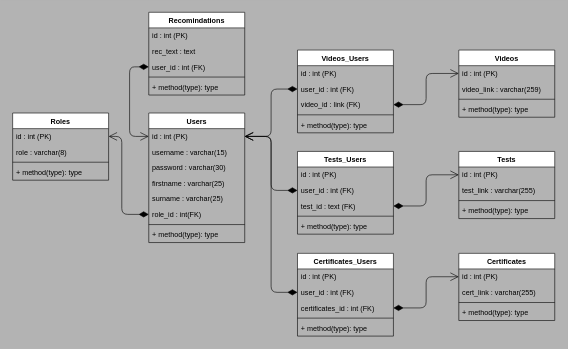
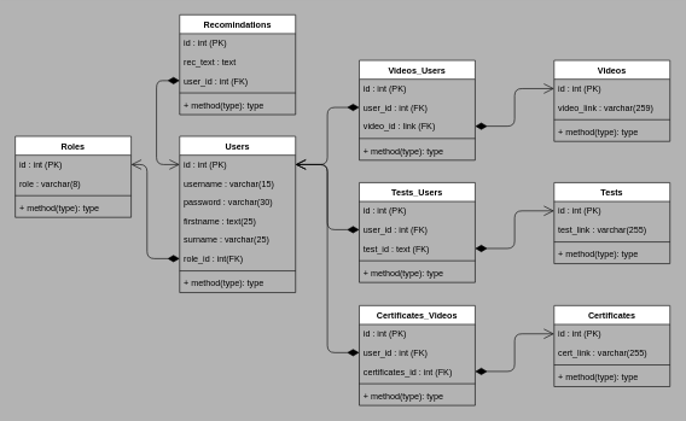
  <mxCell id="0" />
  <mxCell id="1" parent="0" />
  <mxCell id="2" value="Users" style="swimlane;fontStyle=1;align=center;verticalAlign=top;childLayout=stackLayout;horizontal=1;startSize=26;horizontalStack=0;resizeParent=1;resizeParentMax=0;resizeLast=0;collapsible=1;marginBottom=0;" parent="1" vertex="1"><mxGeometry x="247" y="188" width="160" height="216" as="geometry" /></mxCell>
  <mxCell id="3" value="id : int (PK)" style="text;strokeColor=none;fillColor=none;align=left;verticalAlign=top;spacingLeft=4;spacingRight=4;overflow=hidden;rotatable=0;points=[[0,0.5],[1,0.5]];portConstraint=eastwest;" parent="2" vertex="1"><mxGeometry y="26" width="160" height="26" as="geometry" /></mxCell>
  <mxCell id="4" value="username : varchar(15)" style="text;strokeColor=none;fillColor=none;align=left;verticalAlign=top;spacingLeft=4;spacingRight=4;overflow=hidden;rotatable=0;points=[[0,0.5],[1,0.5]];portConstraint=eastwest;" parent="2" vertex="1"><mxGeometry y="52" width="160" height="26" as="geometry" /></mxCell>
  <mxCell id="5" value="password : varchar(30)" style="text;strokeColor=none;fillColor=none;align=left;verticalAlign=top;spacingLeft=4;spacingRight=4;overflow=hidden;rotatable=0;points=[[0,0.5],[1,0.5]];portConstraint=eastwest;" parent="2" vertex="1"><mxGeometry y="78" width="160" height="26" as="geometry" /></mxCell>
- <mxCell id="6" value="firstname : varchar(25)" style="text;strokeColor=none;fillColor=none;align=left;verticalAlign=top;spacingLeft=4;spacingRight=4;overflow=hidden;rotatable=0;points=[[0,0.5],[1,0.5]];portConstraint=eastwest;" parent="2" vertex="1"><mxGeometry y="104" width="160" height="26" as="geometry" /></mxCell>
+ <mxCell id="6" value="firstname : text(25)" style="text;strokeColor=none;fillColor=none;align=left;verticalAlign=top;spacingLeft=4;spacingRight=4;overflow=hidden;rotatable=0;points=[[0,0.5],[1,0.5]];portConstraint=eastwest;" parent="2" vertex="1"><mxGeometry y="104" width="160" height="26" as="geometry" /></mxCell>
  <mxCell id="7" value="surname : varchar(25)" style="text;strokeColor=none;fillColor=none;align=left;verticalAlign=top;spacingLeft=4;spacingRight=4;overflow=hidden;rotatable=0;points=[[0,0.5],[1,0.5]];portConstraint=eastwest;" parent="2" vertex="1"><mxGeometry y="130" width="160" height="26" as="geometry" /></mxCell>
  <mxCell id="8" value="role_id : int(FK)" style="text;strokeColor=none;fillColor=none;align=left;verticalAlign=top;spacingLeft=4;spacingRight=4;overflow=hidden;rotatable=0;points=[[0,0.5],[1,0.5]];portConstraint=eastwest;" parent="2" vertex="1"><mxGeometry y="156" width="160" height="26" as="geometry" /></mxCell>
  <mxCell id="9" value="" style="line;strokeWidth=1;fillColor=none;align=left;verticalAlign=middle;spacingTop=-1;spacingLeft=3;spacingRight=3;rotatable=0;labelPosition=right;points=[];portConstraint=eastwest;" parent="2" vertex="1"><mxGeometry y="182" width="160" height="8" as="geometry" /></mxCell>
  <mxCell id="10" value="+ method(type): type" style="text;strokeColor=none;fillColor=none;align=left;verticalAlign=top;spacingLeft=4;spacingRight=4;overflow=hidden;rotatable=0;points=[[0,0.5],[1,0.5]];portConstraint=eastwest;" parent="2" vertex="1"><mxGeometry y="190" width="160" height="26" as="geometry" /></mxCell>
  <mxCell id="11" value="Roles" style="swimlane;fontStyle=1;align=center;verticalAlign=top;childLayout=stackLayout;horizontal=1;startSize=26;horizontalStack=0;resizeParent=1;resizeParentMax=0;resizeLast=0;collapsible=1;marginBottom=0;" parent="1" vertex="1"><mxGeometry x="20" y="188" width="160" height="112" as="geometry" /></mxCell>
  <mxCell id="12" value="id : int (PK)" style="text;strokeColor=none;fillColor=none;align=left;verticalAlign=top;spacingLeft=4;spacingRight=4;overflow=hidden;rotatable=0;points=[[0,0.5],[1,0.5]];portConstraint=eastwest;" parent="11" vertex="1"><mxGeometry y="26" width="160" height="26" as="geometry" /></mxCell>
  <mxCell id="13" value="role : varchar(8)" style="text;strokeColor=none;fillColor=none;align=left;verticalAlign=top;spacingLeft=4;spacingRight=4;overflow=hidden;rotatable=0;points=[[0,0.5],[1,0.5]];portConstraint=eastwest;" parent="11" vertex="1"><mxGeometry y="52" width="160" height="26" as="geometry" /></mxCell>
  <mxCell id="14" value="" style="line;strokeWidth=1;fillColor=none;align=left;verticalAlign=middle;spacingTop=-1;spacingLeft=3;spacingRight=3;rotatable=0;labelPosition=right;points=[];portConstraint=eastwest;" parent="11" vertex="1"><mxGeometry y="78" width="160" height="8" as="geometry" /></mxCell>
  <mxCell id="15" value="+ method(type): type" style="text;strokeColor=none;fillColor=none;align=left;verticalAlign=top;spacingLeft=4;spacingRight=4;overflow=hidden;rotatable=0;points=[[0,0.5],[1,0.5]];portConstraint=eastwest;" parent="11" vertex="1"><mxGeometry y="86" width="160" height="26" as="geometry" /></mxCell>
  <mxCell id="16" value="Videos" style="swimlane;fontStyle=1;align=center;verticalAlign=top;childLayout=stackLayout;horizontal=1;startSize=26;horizontalStack=0;resizeParent=1;resizeParentMax=0;resizeLast=0;collapsible=1;marginBottom=0;" parent="1" vertex="1"><mxGeometry x="764" y="83" width="160" height="112" as="geometry" /></mxCell>
  <mxCell id="17" value="id : int (PK)" style="text;strokeColor=none;fillColor=none;align=left;verticalAlign=top;spacingLeft=4;spacingRight=4;overflow=hidden;rotatable=0;points=[[0,0.5],[1,0.5]];portConstraint=eastwest;" parent="16" vertex="1"><mxGeometry y="26" width="160" height="26" as="geometry" /></mxCell>
  <mxCell id="18" value="video_link : varchar(259)" style="text;strokeColor=none;fillColor=none;align=left;verticalAlign=top;spacingLeft=4;spacingRight=4;overflow=hidden;rotatable=0;points=[[0,0.5],[1,0.5]];portConstraint=eastwest;" parent="16" vertex="1"><mxGeometry y="52" width="160" height="26" as="geometry" /></mxCell>
  <mxCell id="19" value="" style="line;strokeWidth=1;fillColor=none;align=left;verticalAlign=middle;spacingTop=-1;spacingLeft=3;spacingRight=3;rotatable=0;labelPosition=right;points=[];portConstraint=eastwest;" parent="16" vertex="1"><mxGeometry y="78" width="160" height="8" as="geometry" /></mxCell>
  <mxCell id="20" value="+ method(type): type" style="text;strokeColor=none;fillColor=none;align=left;verticalAlign=top;spacingLeft=4;spacingRight=4;overflow=hidden;rotatable=0;points=[[0,0.5],[1,0.5]];portConstraint=eastwest;" parent="16" vertex="1"><mxGeometry y="86" width="160" height="26" as="geometry" /></mxCell>
  <mxCell id="21" value="Tests" style="swimlane;fontStyle=1;align=center;verticalAlign=top;childLayout=stackLayout;horizontal=1;startSize=26;horizontalStack=0;resizeParent=1;resizeParentMax=0;resizeLast=0;collapsible=1;marginBottom=0;" parent="1" vertex="1"><mxGeometry x="764" y="252" width="160" height="112" as="geometry" /></mxCell>
  <mxCell id="22" value="id : int (PK)" style="text;strokeColor=none;fillColor=none;align=left;verticalAlign=top;spacingLeft=4;spacingRight=4;overflow=hidden;rotatable=0;points=[[0,0.5],[1,0.5]];portConstraint=eastwest;" parent="21" vertex="1"><mxGeometry y="26" width="160" height="26" as="geometry" /></mxCell>
  <mxCell id="23" value="test_link : varchar(255)" style="text;strokeColor=none;fillColor=none;align=left;verticalAlign=top;spacingLeft=4;spacingRight=4;overflow=hidden;rotatable=0;points=[[0,0.5],[1,0.5]];portConstraint=eastwest;" parent="21" vertex="1"><mxGeometry y="52" width="160" height="26" as="geometry" /></mxCell>
  <mxCell id="24" value="" style="line;strokeWidth=1;fillColor=none;align=left;verticalAlign=middle;spacingTop=-1;spacingLeft=3;spacingRight=3;rotatable=0;labelPosition=right;points=[];portConstraint=eastwest;" parent="21" vertex="1"><mxGeometry y="78" width="160" height="8" as="geometry" /></mxCell>
  <mxCell id="25" value="+ method(type): type" style="text;strokeColor=none;fillColor=none;align=left;verticalAlign=top;spacingLeft=4;spacingRight=4;overflow=hidden;rotatable=0;points=[[0,0.5],[1,0.5]];portConstraint=eastwest;" parent="21" vertex="1"><mxGeometry y="86" width="160" height="26" as="geometry" /></mxCell>
  <mxCell id="26" value="Certificates" style="swimlane;fontStyle=1;align=center;verticalAlign=top;childLayout=stackLayout;horizontal=1;startSize=26;horizontalStack=0;resizeParent=1;resizeParentMax=0;resizeLast=0;collapsible=1;marginBottom=0;" parent="1" vertex="1"><mxGeometry x="764" y="422" width="160" height="112" as="geometry" /></mxCell>
  <mxCell id="27" value="id : int (PK)" style="text;strokeColor=none;fillColor=none;align=left;verticalAlign=top;spacingLeft=4;spacingRight=4;overflow=hidden;rotatable=0;points=[[0,0.5],[1,0.5]];portConstraint=eastwest;" parent="26" vertex="1"><mxGeometry y="26" width="160" height="26" as="geometry" /></mxCell>
  <mxCell id="28" value="cert_link : varchar(255)" style="text;strokeColor=none;fillColor=none;align=left;verticalAlign=top;spacingLeft=4;spacingRight=4;overflow=hidden;rotatable=0;points=[[0,0.5],[1,0.5]];portConstraint=eastwest;" parent="26" vertex="1"><mxGeometry y="52" width="160" height="26" as="geometry" /></mxCell>
  <mxCell id="29" value="" style="line;strokeWidth=1;fillColor=none;align=left;verticalAlign=middle;spacingTop=-1;spacingLeft=3;spacingRight=3;rotatable=0;labelPosition=right;points=[];portConstraint=eastwest;" parent="26" vertex="1"><mxGeometry y="78" width="160" height="8" as="geometry" /></mxCell>
  <mxCell id="30" value="+ method(type): type" style="text;strokeColor=none;fillColor=none;align=left;verticalAlign=top;spacingLeft=4;spacingRight=4;overflow=hidden;rotatable=0;points=[[0,0.5],[1,0.5]];portConstraint=eastwest;" parent="26" vertex="1"><mxGeometry y="86" width="160" height="26" as="geometry" /></mxCell>
  <mxCell id="31" value="Recomindations" style="swimlane;fontStyle=1;align=center;verticalAlign=top;childLayout=stackLayout;horizontal=1;startSize=26;horizontalStack=0;resizeParent=1;resizeParentMax=0;resizeLast=0;collapsible=1;marginBottom=0;" parent="1" vertex="1"><mxGeometry x="247" y="20" width="160" height="138" as="geometry" /></mxCell>
  <mxCell id="32" value="id : int (PK)" style="text;strokeColor=none;fillColor=none;align=left;verticalAlign=top;spacingLeft=4;spacingRight=4;overflow=hidden;rotatable=0;points=[[0,0.5],[1,0.5]];portConstraint=eastwest;" parent="31" vertex="1"><mxGeometry y="26" width="160" height="26" as="geometry" /></mxCell>
  <mxCell id="33" value="rec_text : text" style="text;strokeColor=none;fillColor=none;align=left;verticalAlign=top;spacingLeft=4;spacingRight=4;overflow=hidden;rotatable=0;points=[[0,0.5],[1,0.5]];portConstraint=eastwest;" parent="31" vertex="1"><mxGeometry y="52" width="160" height="26" as="geometry" /></mxCell>
  <mxCell id="34" value="user_id : int (FK)" style="text;strokeColor=none;fillColor=none;align=left;verticalAlign=top;spacingLeft=4;spacingRight=4;overflow=hidden;rotatable=0;points=[[0,0.5],[1,0.5]];portConstraint=eastwest;" vertex="1" parent="31"><mxGeometry y="78" width="160" height="26" as="geometry" /></mxCell>
  <mxCell id="35" value="" style="line;strokeWidth=1;fillColor=none;align=left;verticalAlign=middle;spacingTop=-1;spacingLeft=3;spacingRight=3;rotatable=0;labelPosition=right;points=[];portConstraint=eastwest;" parent="31" vertex="1"><mxGeometry y="104" width="160" height="8" as="geometry" /></mxCell>
  <mxCell id="36" value="+ method(type): type" style="text;strokeColor=none;fillColor=none;align=left;verticalAlign=top;spacingLeft=4;spacingRight=4;overflow=hidden;rotatable=0;points=[[0,0.5],[1,0.5]];portConstraint=eastwest;" parent="31" vertex="1"><mxGeometry y="112" width="160" height="26" as="geometry" /></mxCell>
  <mxCell id="37" value="" style="endArrow=open;html=1;endSize=12;startArrow=diamondThin;startSize=14;startFill=1;edgeStyle=orthogonalEdgeStyle;align=left;verticalAlign=bottom;entryX=1;entryY=0.5;entryDx=0;entryDy=0;exitX=0;exitY=0.5;exitDx=0;exitDy=0;" parent="1" source="8" target="12" edge="1"><mxGeometry x="-0.201" y="45" relative="1" as="geometry"><mxPoint x="143" y="268" as="sourcePoint" /><mxPoint x="708" y="357" as="targetPoint" /><Array as="points"><mxPoint x="202" y="357" /><mxPoint x="202" y="227" /></Array><mxPoint as="offset" /></mxGeometry></mxCell>
  <mxCell id="38" value="Videos_Users" style="swimlane;fontStyle=1;align=center;verticalAlign=top;childLayout=stackLayout;horizontal=1;startSize=26;horizontalStack=0;resizeParent=1;resizeParentMax=0;resizeLast=0;collapsible=1;marginBottom=0;" vertex="1" parent="1"><mxGeometry x="495" y="83" width="160" height="138" as="geometry" /></mxCell>
  <mxCell id="39" value="id : int (PK)" style="text;strokeColor=none;fillColor=none;align=left;verticalAlign=top;spacingLeft=4;spacingRight=4;overflow=hidden;rotatable=0;points=[[0,0.5],[1,0.5]];portConstraint=eastwest;" vertex="1" parent="38"><mxGeometry y="26" width="160" height="26" as="geometry" /></mxCell>
  <mxCell id="40" value="user_id : int (FK)" style="text;strokeColor=none;fillColor=none;align=left;verticalAlign=top;spacingLeft=4;spacingRight=4;overflow=hidden;rotatable=0;points=[[0,0.5],[1,0.5]];portConstraint=eastwest;" vertex="1" parent="38"><mxGeometry y="52" width="160" height="26" as="geometry" /></mxCell>
  <mxCell id="41" value="video_id : link (FK)" style="text;strokeColor=none;fillColor=none;align=left;verticalAlign=top;spacingLeft=4;spacingRight=4;overflow=hidden;rotatable=0;points=[[0,0.5],[1,0.5]];portConstraint=eastwest;" vertex="1" parent="38"><mxGeometry y="78" width="160" height="26" as="geometry" /></mxCell>
  <mxCell id="42" value="" style="line;strokeWidth=1;fillColor=none;align=left;verticalAlign=middle;spacingTop=-1;spacingLeft=3;spacingRight=3;rotatable=0;labelPosition=right;points=[];portConstraint=eastwest;" vertex="1" parent="38"><mxGeometry y="104" width="160" height="8" as="geometry" /></mxCell>
  <mxCell id="43" value="+ method(type): type" style="text;strokeColor=none;fillColor=none;align=left;verticalAlign=top;spacingLeft=4;spacingRight=4;overflow=hidden;rotatable=0;points=[[0,0.5],[1,0.5]];portConstraint=eastwest;" vertex="1" parent="38"><mxGeometry y="112" width="160" height="26" as="geometry" /></mxCell>
  <mxCell id="44" value="Tests_Users" style="swimlane;fontStyle=1;align=center;verticalAlign=top;childLayout=stackLayout;horizontal=1;startSize=26;horizontalStack=0;resizeParent=1;resizeParentMax=0;resizeLast=0;collapsible=1;marginBottom=0;" vertex="1" parent="1"><mxGeometry x="495" y="252" width="160" height="138" as="geometry" /></mxCell>
  <mxCell id="45" value="id : int (PK)" style="text;strokeColor=none;fillColor=none;align=left;verticalAlign=top;spacingLeft=4;spacingRight=4;overflow=hidden;rotatable=0;points=[[0,0.5],[1,0.5]];portConstraint=eastwest;" vertex="1" parent="44"><mxGeometry y="26" width="160" height="26" as="geometry" /></mxCell>
  <mxCell id="46" value="user_id : int (FK)" style="text;strokeColor=none;fillColor=none;align=left;verticalAlign=top;spacingLeft=4;spacingRight=4;overflow=hidden;rotatable=0;points=[[0,0.5],[1,0.5]];portConstraint=eastwest;" vertex="1" parent="44"><mxGeometry y="52" width="160" height="26" as="geometry" /></mxCell>
  <mxCell id="47" value="test_id : text (FK)" style="text;strokeColor=none;fillColor=none;align=left;verticalAlign=top;spacingLeft=4;spacingRight=4;overflow=hidden;rotatable=0;points=[[0,0.5],[1,0.5]];portConstraint=eastwest;" vertex="1" parent="44"><mxGeometry y="78" width="160" height="26" as="geometry" /></mxCell>
  <mxCell id="48" value="" style="line;strokeWidth=1;fillColor=none;align=left;verticalAlign=middle;spacingTop=-1;spacingLeft=3;spacingRight=3;rotatable=0;labelPosition=right;points=[];portConstraint=eastwest;" vertex="1" parent="44"><mxGeometry y="104" width="160" height="8" as="geometry" /></mxCell>
  <mxCell id="49" value="+ method(type): type" style="text;strokeColor=none;fillColor=none;align=left;verticalAlign=top;spacingLeft=4;spacingRight=4;overflow=hidden;rotatable=0;points=[[0,0.5],[1,0.5]];portConstraint=eastwest;" vertex="1" parent="44"><mxGeometry y="112" width="160" height="26" as="geometry" /></mxCell>
- <mxCell id="50" value="Certificates_Users" style="swimlane;fontStyle=1;align=center;verticalAlign=top;childLayout=stackLayout;horizontal=1;startSize=26;horizontalStack=0;resizeParent=1;resizeParentMax=0;resizeLast=0;collapsible=1;marginBottom=0;" vertex="1" parent="1"><mxGeometry x="495" y="422" width="160" height="138" as="geometry" /></mxCell>
+ <mxCell id="50" value="Certificates_Videos" style="swimlane;fontStyle=1;align=center;verticalAlign=top;childLayout=stackLayout;horizontal=1;startSize=26;horizontalStack=0;resizeParent=1;resizeParentMax=0;resizeLast=0;collapsible=1;marginBottom=0;" vertex="1" parent="1"><mxGeometry x="495" y="422" width="160" height="138" as="geometry" /></mxCell>
  <mxCell id="51" value="id : int (PK)" style="text;strokeColor=none;fillColor=none;align=left;verticalAlign=top;spacingLeft=4;spacingRight=4;overflow=hidden;rotatable=0;points=[[0,0.5],[1,0.5]];portConstraint=eastwest;" vertex="1" parent="50"><mxGeometry y="26" width="160" height="26" as="geometry" /></mxCell>
  <mxCell id="52" value="user_id : int (FK)" style="text;strokeColor=none;fillColor=none;align=left;verticalAlign=top;spacingLeft=4;spacingRight=4;overflow=hidden;rotatable=0;points=[[0,0.5],[1,0.5]];portConstraint=eastwest;" vertex="1" parent="50"><mxGeometry y="52" width="160" height="26" as="geometry" /></mxCell>
  <mxCell id="53" value="certificates_id : int (FK)" style="text;strokeColor=none;fillColor=none;align=left;verticalAlign=top;spacingLeft=4;spacingRight=4;overflow=hidden;rotatable=0;points=[[0,0.5],[1,0.5]];portConstraint=eastwest;" vertex="1" parent="50"><mxGeometry y="78" width="160" height="26" as="geometry" /></mxCell>
  <mxCell id="54" value="" style="line;strokeWidth=1;fillColor=none;align=left;verticalAlign=middle;spacingTop=-1;spacingLeft=3;spacingRight=3;rotatable=0;labelPosition=right;points=[];portConstraint=eastwest;" vertex="1" parent="50"><mxGeometry y="104" width="160" height="8" as="geometry" /></mxCell>
  <mxCell id="55" value="+ method(type): type" style="text;strokeColor=none;fillColor=none;align=left;verticalAlign=top;spacingLeft=4;spacingRight=4;overflow=hidden;rotatable=0;points=[[0,0.5],[1,0.5]];portConstraint=eastwest;" vertex="1" parent="50"><mxGeometry y="112" width="160" height="26" as="geometry" /></mxCell>
  <mxCell id="56" value="" style="endArrow=open;html=1;endSize=12;startArrow=diamondThin;startSize=14;startFill=1;edgeStyle=orthogonalEdgeStyle;align=left;verticalAlign=bottom;exitX=0;exitY=0.5;exitDx=0;exitDy=0;entryX=0;entryY=0.5;entryDx=0;entryDy=0;" edge="1" parent="1" source="34" target="3"><mxGeometry x="-0.201" y="45" relative="1" as="geometry"><mxPoint x="211" y="591" as="sourcePoint" /><mxPoint x="193" y="141" as="targetPoint" /><Array as="points"><mxPoint x="215" y="111" /><mxPoint x="215" y="227" /></Array><mxPoint as="offset" /></mxGeometry></mxCell>
  <mxCell id="57" style="edgeStyle=orthogonalEdgeStyle;rounded=1;orthogonalLoop=1;jettySize=auto;html=1;exitX=0;exitY=0.5;exitDx=0;exitDy=0;entryX=1;entryY=0.5;entryDx=0;entryDy=0;startArrow=diamondThin;startFill=1;endSize=12;startSize=14;endArrow=open;endFill=0;" edge="1" parent="1" source="40" target="3"><mxGeometry relative="1" as="geometry"><Array as="points"><mxPoint x="451" y="148" /><mxPoint x="451" y="227" /></Array></mxGeometry></mxCell>
  <mxCell id="58" style="edgeStyle=orthogonalEdgeStyle;rounded=1;orthogonalLoop=1;jettySize=auto;html=1;exitX=1;exitY=0.5;exitDx=0;exitDy=0;entryX=0;entryY=0.5;entryDx=0;entryDy=0;startArrow=diamondThin;startFill=1;endArrow=open;endFill=0;startSize=14;endSize=12;" edge="1" parent="1" source="41" target="17"><mxGeometry relative="1" as="geometry" /></mxCell>
  <mxCell id="59" style="edgeStyle=orthogonalEdgeStyle;rounded=1;orthogonalLoop=1;jettySize=auto;html=1;exitX=0;exitY=0.5;exitDx=0;exitDy=0;startArrow=diamondThin;startFill=1;endArrow=open;endFill=0;startSize=14;endSize=12;" edge="1" parent="1" source="46" target="3"><mxGeometry relative="1" as="geometry" /></mxCell>
  <mxCell id="60" style="edgeStyle=orthogonalEdgeStyle;rounded=1;orthogonalLoop=1;jettySize=auto;html=1;exitX=0;exitY=0.5;exitDx=0;exitDy=0;startArrow=diamondThin;startFill=1;endArrow=open;endFill=0;startSize=14;endSize=12;" edge="1" parent="1" source="52" target="3"><mxGeometry relative="1" as="geometry" /></mxCell>
  <mxCell id="61" style="edgeStyle=orthogonalEdgeStyle;rounded=1;orthogonalLoop=1;jettySize=auto;html=1;exitX=1;exitY=0.5;exitDx=0;exitDy=0;startArrow=diamondThin;startFill=1;endArrow=open;endFill=0;startSize=14;endSize=12;" edge="1" parent="1" source="53" target="27"><mxGeometry relative="1" as="geometry" /></mxCell>
  <mxCell id="62" style="edgeStyle=orthogonalEdgeStyle;rounded=1;orthogonalLoop=1;jettySize=auto;html=1;exitX=1;exitY=0.5;exitDx=0;exitDy=0;startArrow=diamondThin;startFill=1;endArrow=open;endFill=0;startSize=14;endSize=12;" edge="1" parent="1" source="47" target="22"><mxGeometry relative="1" as="geometry" /></mxCell>
